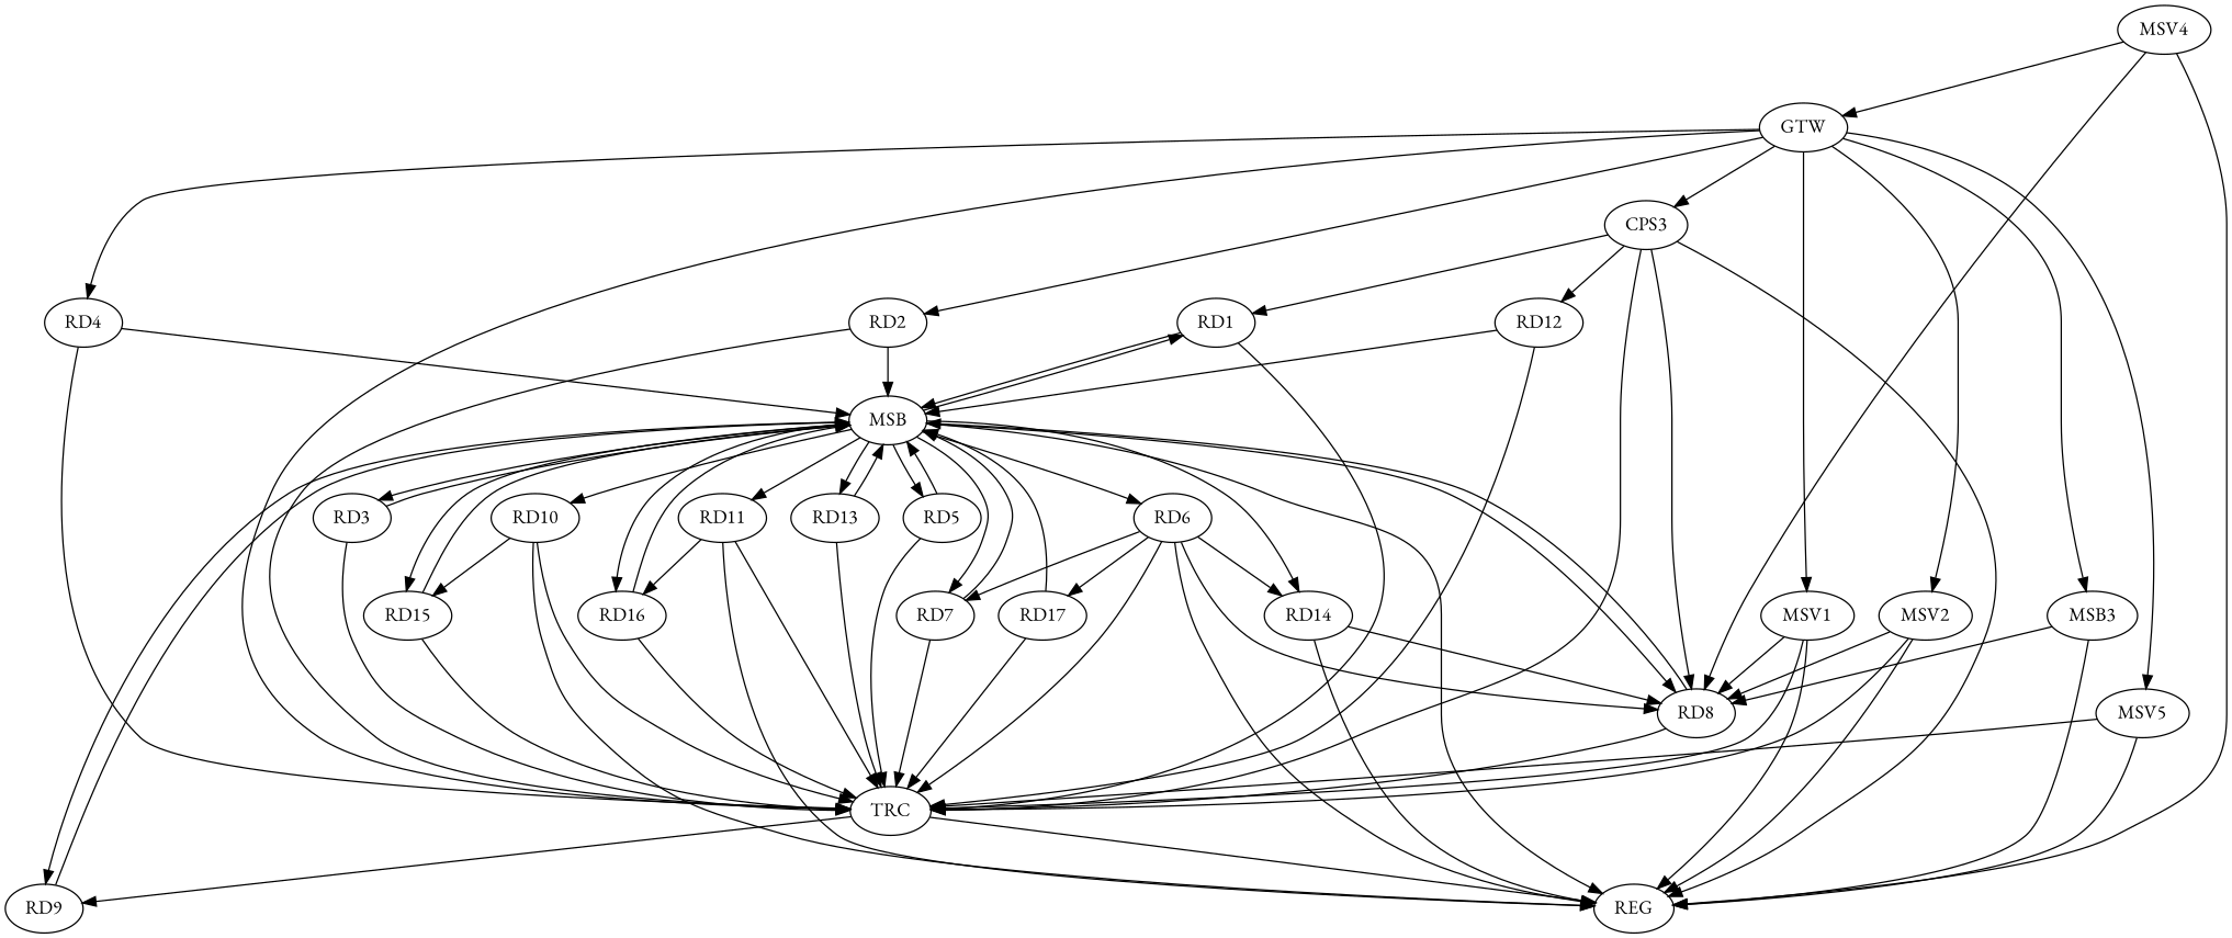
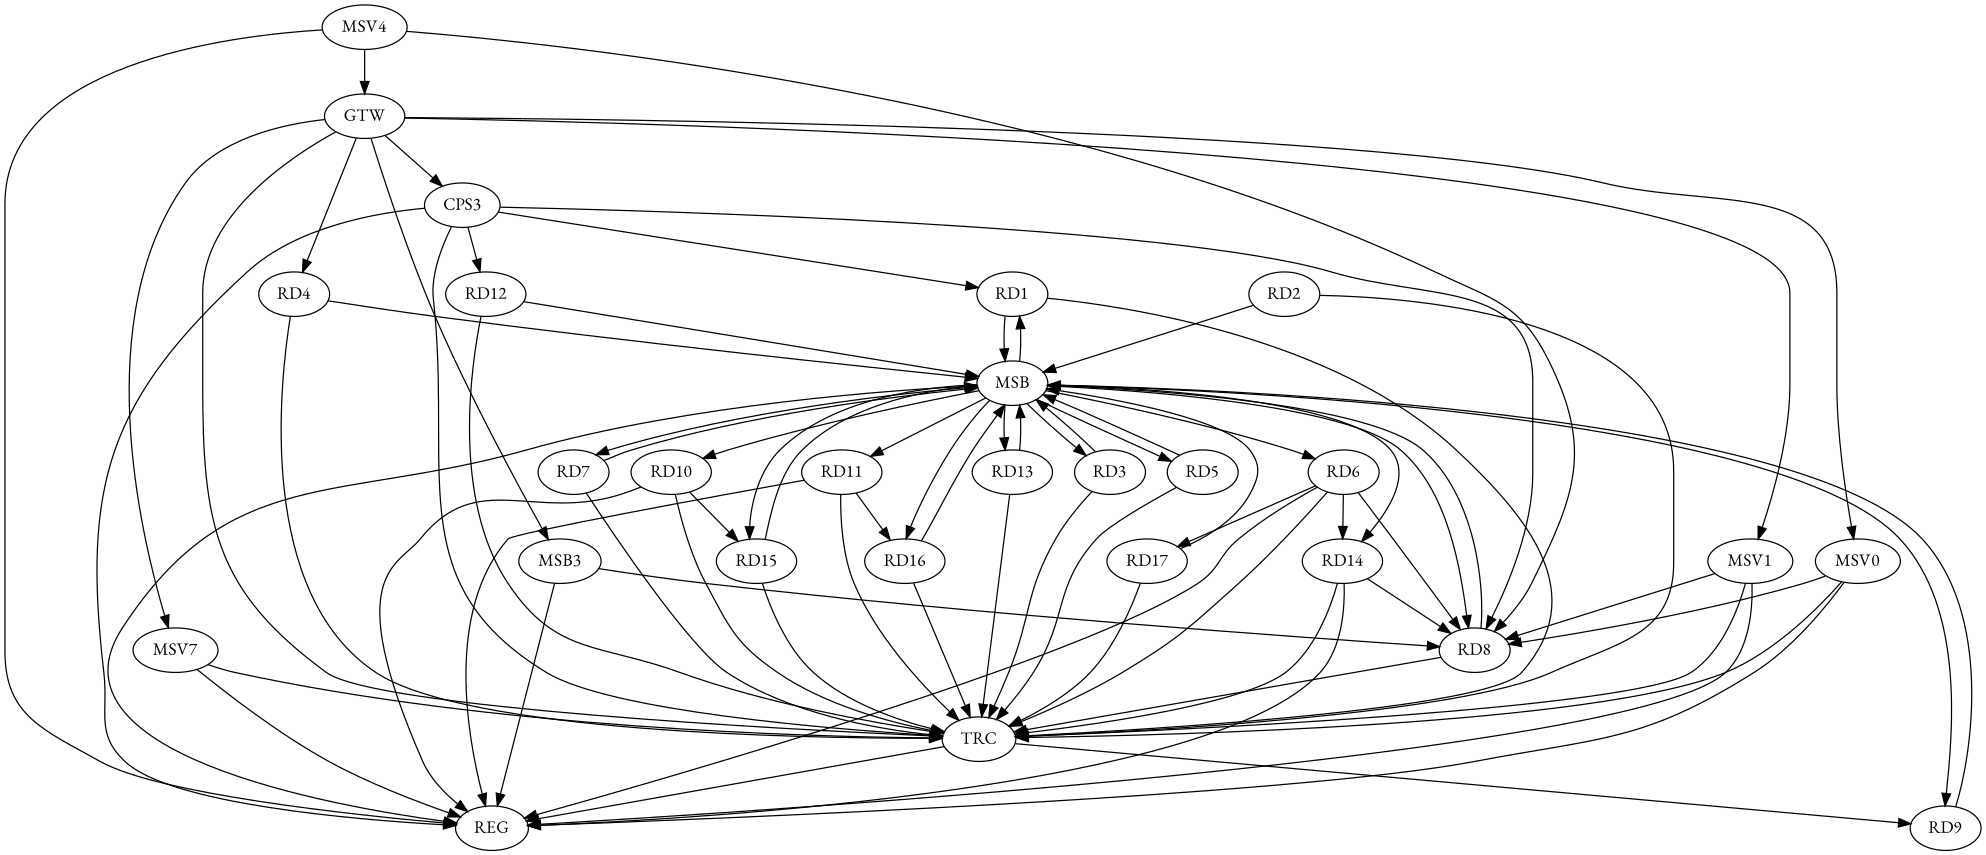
  strict digraph {
    fontname="EB Garamond"
    node [fontname="EB Garamond"]
    edge [fontname="EB Garamond"]
    n1 [label=RD1]
    n2 [label=MSB]
    n3 [label=TRC]
    n4 [label=RD3]
    n5 [label=RD5]
    n6 [label=RD6]
    n7 [label=RD7]
    n8 [label=RD8]
    n9 [label=RD14]
    n10 [label=REG]
    n11 [label=RD9]
    n12 [label=RD10]
    n13 [label=RD15]
    n14 [label=RD11]
    n15 [label=RD16]
    n16 [label=RD13]
    n17 [label=RD2]
    n18 [label=RD4]
    n19 [label=RD17]
    n20 [label=RD12]
    n21 [label=CPS3]
    n22 [label=GTW]
    n23 [label=MSV1]
-   n24 [label=MSV2]
+   n24 [label=MSV0]
    n25 [label=MSB3]
-   n26 [label=MSV5]
+   n26 [label=MSV7]
    n27 [label=MSV4]
    n1 -> n2
    n1 -> n3
    n2 -> n1
    n2 -> n4
    n2 -> n5
    n2 -> n6
    n2 -> n7
    n2 -> n8
    n2 -> n9
    n2 -> n10
    n2 -> n11
    n2 -> n12
    n2 -> n13
    n2 -> n14
    n2 -> n15
    n2 -> n16
    n3 -> n10
    n3 -> n11
    n4 -> n2
    n4 -> n3
    n5 -> n2
    n5 -> n3
    n6 -> n3
-   n6 -> n7
    n6 -> n8
    n6 -> n9
    n6 -> n10
    n6 -> n19
    n7 -> n2
    n7 -> n3
    n8 -> n2
    n8 -> n3
+   n9 -> n3
    n9 -> n8
    n9 -> n10
    n11 -> n2
    n12 -> n3
    n12 -> n10
    n12 -> n13
    n13 -> n2
    n13 -> n3
    n14 -> n3
    n14 -> n10
    n14 -> n15
    n15 -> n2
    n15 -> n3
    n16 -> n2
    n16 -> n3
    n17 -> n2
    n17 -> n3
    n18 -> n2
    n18 -> n3
    n19 -> n2
    n19 -> n3
    n20 -> n2
    n20 -> n3
    n21 -> n1
    n21 -> n3
    n21 -> n8
    n21 -> n10
    n21 -> n20
    n22 -> n3
-   n22 -> n17
    n22 -> n18
    n22 -> n21
    n22 -> n23
    n22 -> n24
    n22 -> n25
    n22 -> n26
    n23 -> n3
    n23 -> n8
    n23 -> n10
    n24 -> n3
    n24 -> n8
    n24 -> n10
    n25 -> n8
    n25 -> n10
    n26 -> n3
    n26 -> n10
    n27 -> n8
    n27 -> n10
    n27 -> n22
  }
